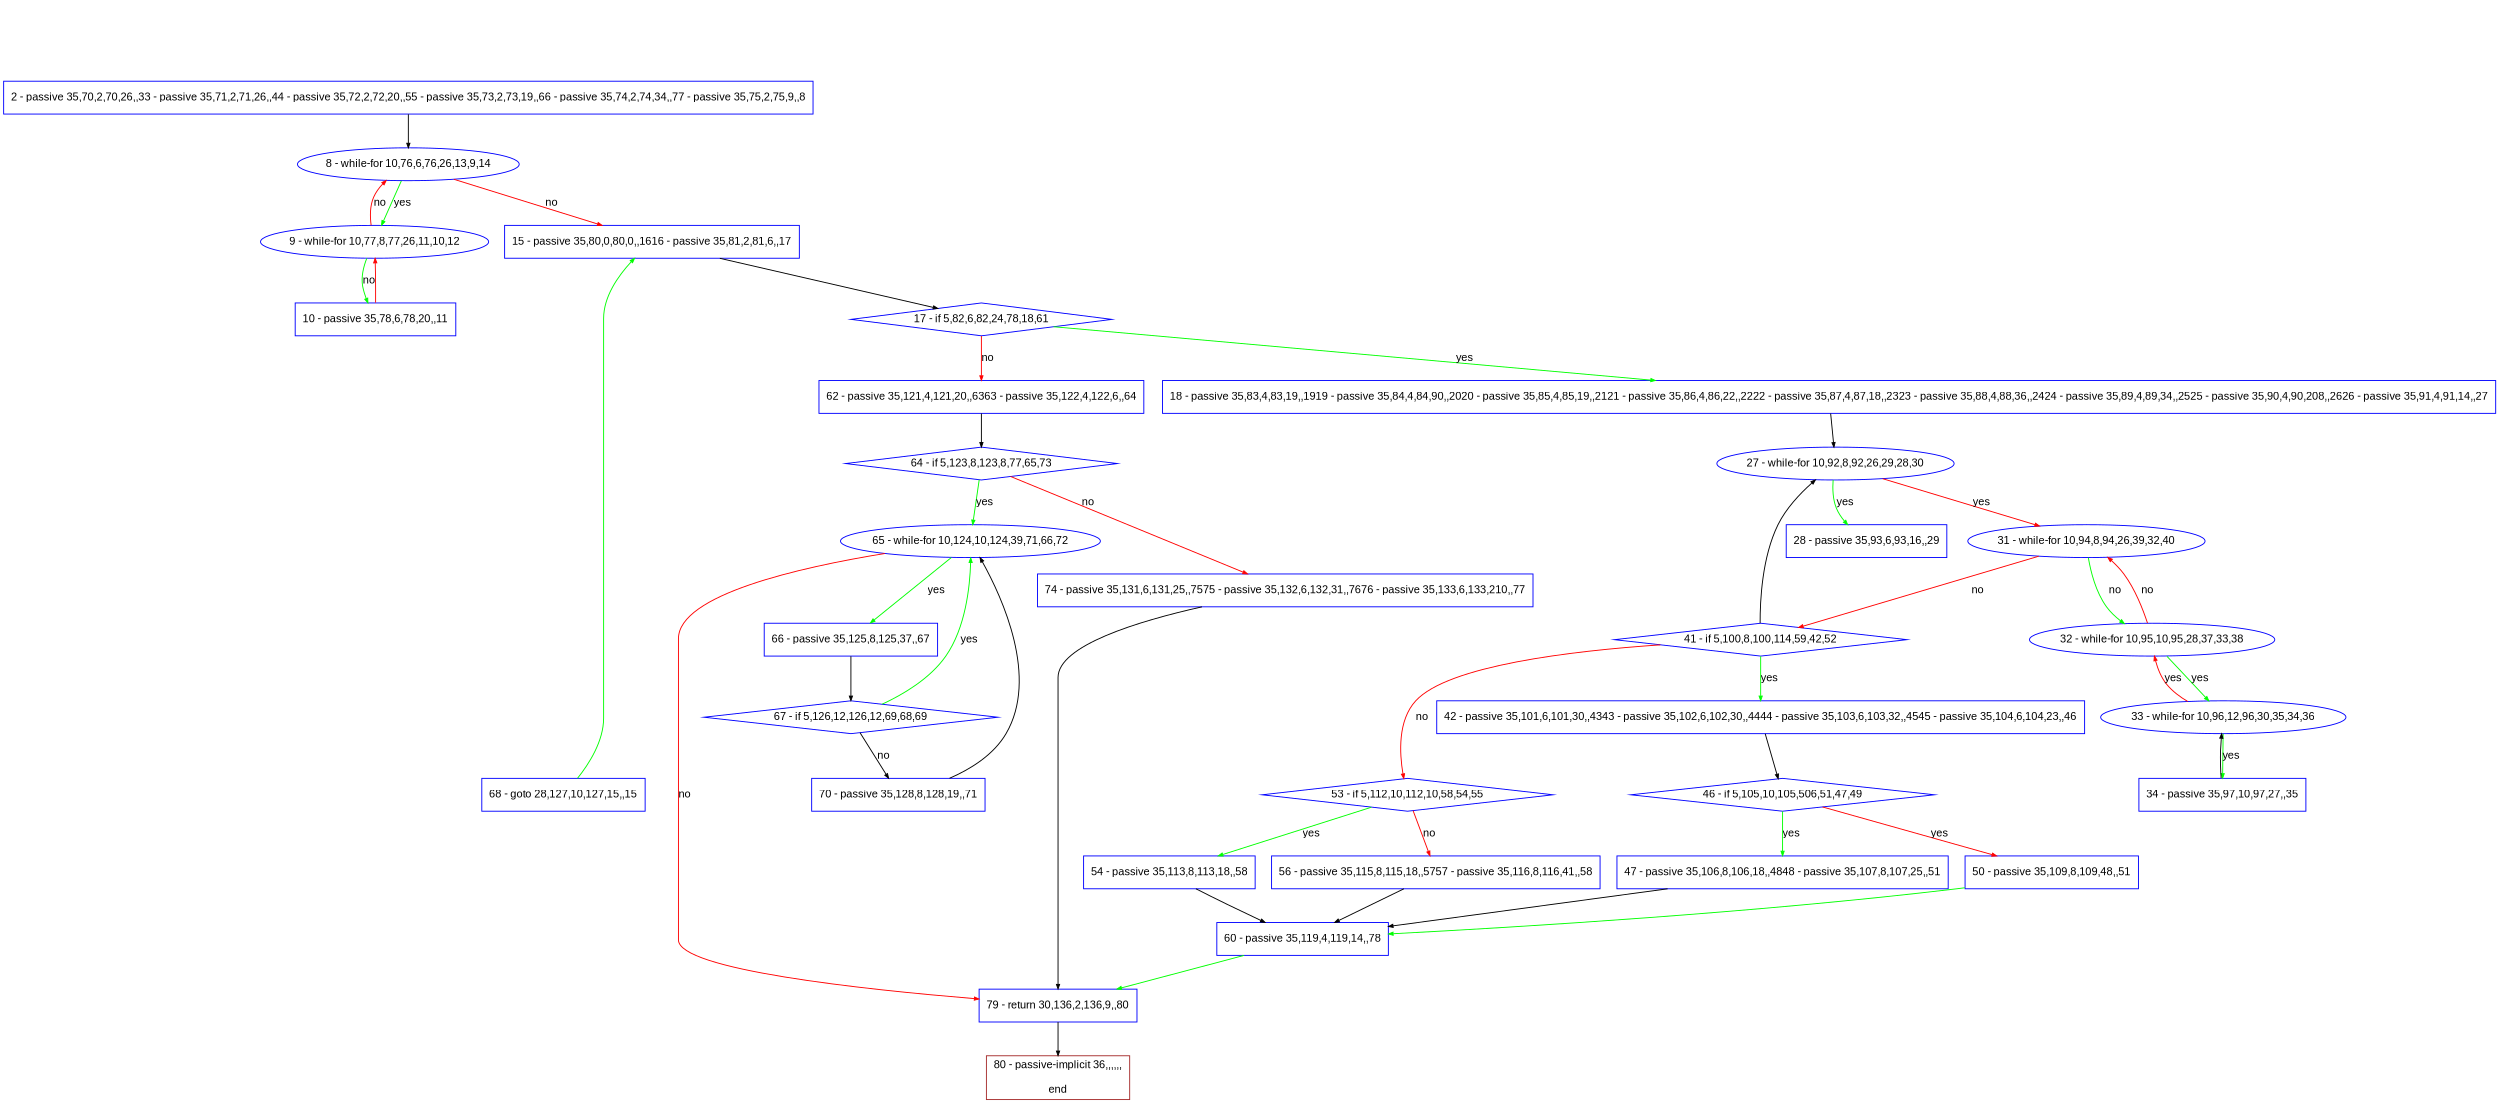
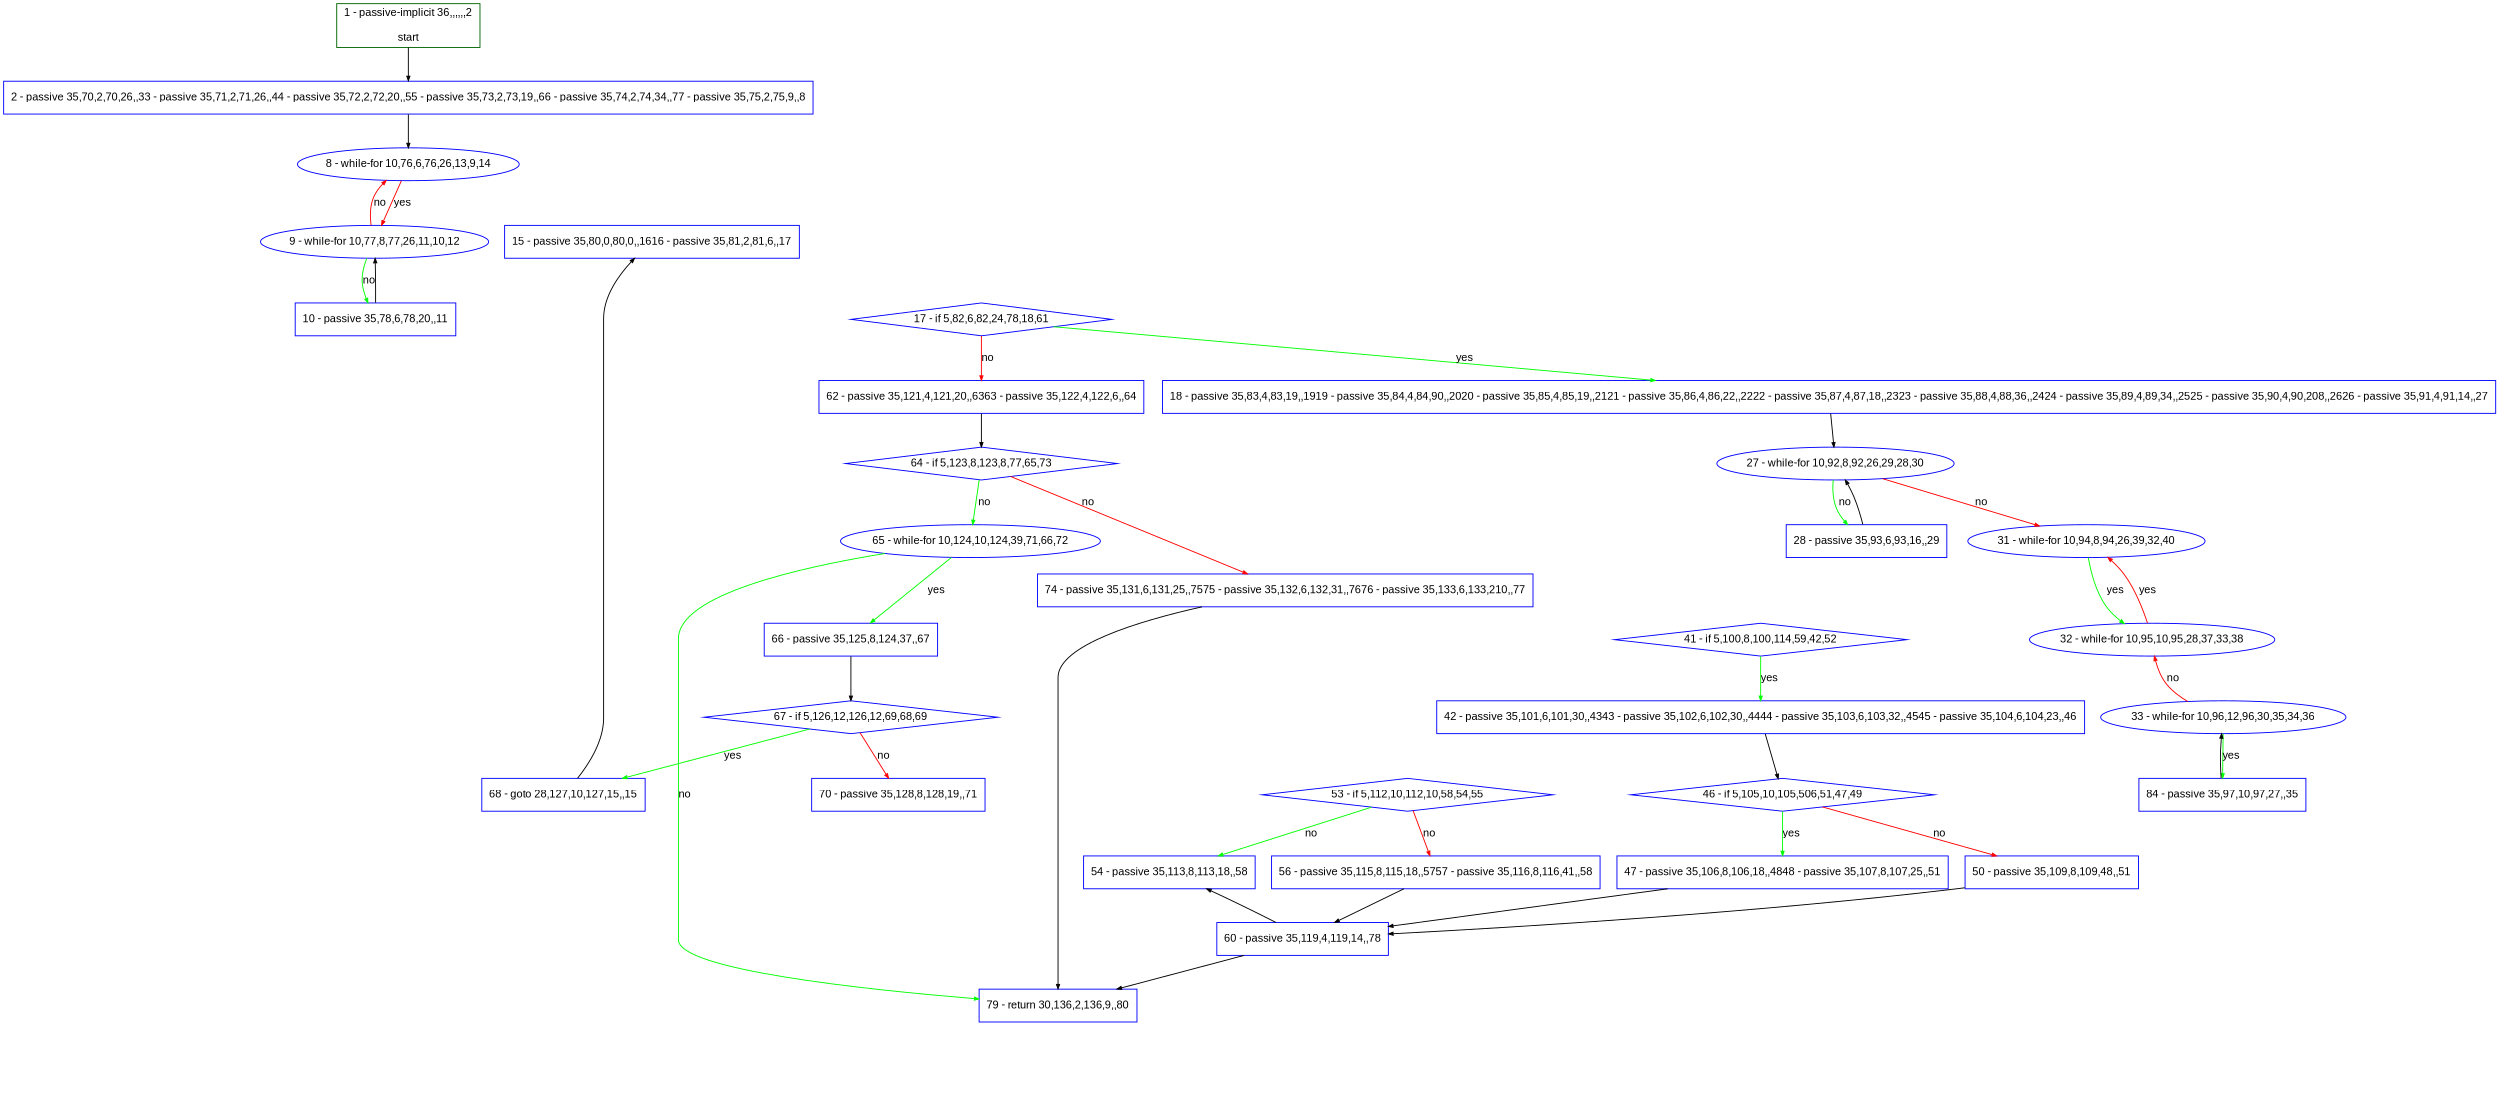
  digraph {
    bgcolor=white
    compound=true
    fillcolor="#FFFFCC"
    fontname=Arial
    fontsize=12
    pack=true
    packmode=clust
    style="rounded,filled"
    node [color="#0000ff" compound=true fillcolor="#ffffff" fixedsize=false fontname=Arial fontsize=12 node_initialized=no shape=box style=filled]
    edge [arrowhead=normal arrowsize=0.5 arrowtail=none color="#000000" compound=true dir=forward fontcolor=black fontname=Arial fontsize=12]
    n1 [label="2 - passive 35,70,2,70,26,,33 - passive 35,71,2,71,26,,44 - passive 35,72,2,72,20,,55 - passive 35,73,2,73,19,,66 - passive 35,74,2,74,34,,77 - passive 35,75,2,75,9,,8"]
    n2 [label="8 - while-for 10,76,6,76,26,13,9,14" shape=oval]
    n3 [label="9 - while-for 10,77,8,77,26,11,10,12" shape=oval]
    n4 [label="15 - passive 35,80,0,80,0,,1616 - passive 35,81,2,81,6,,17"]
+   n5 [color="#006400" label="1 - passive-implicit 36,,,,,,2\n\nstart"]
    n6 [label="10 - passive 35,78,6,78,20,,11"]
    n7 [label="17 - if 5,82,6,82,24,78,18,61" shape=diamond]
    n8 [label="18 - passive 35,83,4,83,19,,1919 - passive 35,84,4,84,90,,2020 - passive 35,85,4,85,19,,2121 - passive 35,86,4,86,22,,2222 - passive 35,87,4,87,18,,2323 - passive 35,88,4,88,36,,2424 - passive 35,89,4,89,34,,2525 - passive 35,90,4,90,208,,2626 - passive 35,91,4,91,14,,27"]
    n9 [label="62 - passive 35,121,4,121,20,,6363 - passive 35,122,4,122,6,,64"]
    n10 [label="27 - while-for 10,92,8,92,26,29,28,30" shape=oval]
    n11 [label="64 - if 5,123,8,123,8,77,65,73" shape=diamond]
    n12 [label="28 - passive 35,93,6,93,16,,29"]
    n13 [label="31 - while-for 10,94,8,94,26,39,32,40" shape=oval]
    n14 [label="65 - while-for 10,124,10,124,39,71,66,72" shape=oval]
    n15 [label="74 - passive 35,131,6,131,25,,7575 - passive 35,132,6,132,31,,7676 - passive 35,133,6,133,210,,77"]
    n16 [label="32 - while-for 10,95,10,95,28,37,33,38" shape=oval]
    n17 [label="41 - if 5,100,8,100,114,59,42,52" shape=diamond]
    n18 [label="33 - while-for 10,96,12,96,30,35,34,36" shape=oval]
    n19 [label="42 - passive 35,101,6,101,30,,4343 - passive 35,102,6,102,30,,4444 - passive 35,103,6,103,32,,4545 - passive 35,104,6,104,23,,46"]
    n20 [label="53 - if 5,112,10,112,10,58,54,55" shape=diamond]
-   n21 [label="34 - passive 35,97,10,97,27,,35"]
+   n21 [label="84 - passive 35,97,10,97,27,,35"]
    n22 [label="46 - if 5,105,10,105,506,51,47,49" shape=diamond]
    n23 [label="54 - passive 35,113,8,113,18,,58"]
    n24 [label="56 - passive 35,115,8,115,18,,5757 - passive 35,116,8,116,41,,58"]
    n25 [label="47 - passive 35,106,8,106,18,,4848 - passive 35,107,8,107,25,,51"]
    n26 [label="50 - passive 35,109,8,109,48,,51"]
    n27 [label="60 - passive 35,119,4,119,14,,78"]
    n28 [label="79 - return 30,136,2,136,9,,80"]
-   n29 [color="#a52a2a" label="80 - passive-implicit 36,,,,,,\n\nend"]
-   n30 [label="66 - passive 35,125,8,125,37,,67"]
+   n30 [label="66 - passive 35,125,8,124,37,,67"]
    n31 [label="67 - if 5,126,12,126,12,69,68,69" shape=diamond]
    n32 [label="68 - goto 28,127,10,127,15,,15"]
    n33 [label="70 - passive 35,128,8,128,19,,71"]
    n1 -> n2
-   n2 -> n3 [color="#00ff00" label=yes]
-   n2 -> n4 [color="#ff0000" label=no]
+   n2 -> n3 [color="#ff0000" label=yes]
    n3 -> n2 [color="#ff0000" label=no]
    n3 -> n6 [color="#00ff00" label=no]
-   n4 -> n7
-   n6 -> n3 [color="#ff0000"]
+   n5 -> n1
+   n6 -> n3
    n7 -> n8 [color="#00ff00" label=yes]
    n7 -> n9 [color="#ff0000" label=no]
    n8 -> n10
    n9 -> n11
-   n10 -> n12 [color="#00ff00" label=yes]
-   n10 -> n13 [color="#ff0000" label=yes]
-   n11 -> n14 [color="#00ff00" label=yes]
+   n10 -> n12 [color="#00ff00" label=no]
+   n10 -> n13 [color="#ff0000" label=no]
+   n11 -> n14 [color="#00ff00" label=no]
    n11 -> n15 [color="#ff0000" label=no]
-   n17 -> n10
-   n13 -> n16 [color="#00ff00" label=no]
-   n13 -> n17 [color="#ff0000" label=no]
-   n14 -> n28 [color="#ff0000" label=no]
+   n12 -> n10
+   n13 -> n16 [color="#00ff00" label=yes]
+   n14 -> n28 [color="#00ff00" label=no]
    n14 -> n30 [color="#00ff00" label=yes]
    n15 -> n28
-   n16 -> n13 [color="#ff0000" label=no]
-   n16 -> n18 [color="#00ff00" label=yes]
+   n16 -> n13 [color="#ff0000" label=yes]
    n17 -> n19 [color="#00ff00" label=yes]
-   n17 -> n20 [color="#ff0000" label=no]
-   n18 -> n16 [color="#ff0000" label=yes]
+   n18 -> n16 [color="#ff0000" label=no]
    n18 -> n21 [color="#00ff00" label=yes]
    n19 -> n22
-   n20 -> n23 [color="#00ff00" label=yes]
+   n20 -> n23 [color="#00ff00" label=no]
    n20 -> n24 [color="#ff0000" label=no]
    n21 -> n18
    n22 -> n25 [color="#00ff00" label=yes]
-   n22 -> n26 [color="#ff0000" label=yes]
-   n23 -> n27
+   n22 -> n26 [color="#ff0000" label=no]
+   n27 -> n23
    n24 -> n27
    n25 -> n27
-   n26 -> n27 [color="#00ff00"]
-   n27 -> n28 [color="#00ff00"]
-   n28 -> n29
+   n26 -> n27
+   n27 -> n28
    n30 -> n31
-   n31 -> n14 [color="#00ff00" label=yes]
-   n31 -> n33 [label=no]
-   n32 -> n4 [color="#00ff00"]
-   n33 -> n14
+   n31 -> n32 [color="#00ff00" label=yes]
+   n31 -> n33 [color="#ff0000" label=no]
+   n32 -> n4
  }
